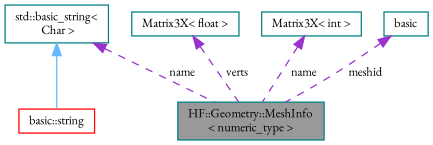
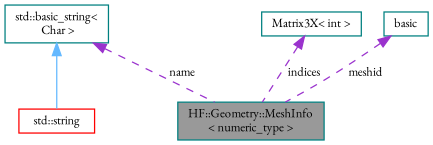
  digraph {
    fontname="EB Garamond"
    node [color=teal fillcolor=white fontname="EB Garamond" fontsize=10 shape=box style=filled]
    edge [color=darkorchid3 dir=back fontname="EB Garamond" fontsize=10 labelfontname=Helvetica labelfontsize=10 style=dashed]
    n1 [fillcolor=grey60 fontcolor=black height=0.2 label="HF::Geometry::MeshInfo\l\< numeric_type \>" width=0.4]
    n2 [height=0.2 label=basic width=0.4]
-   n3 [color=red height=0.2 label="basic::string" width=0.4]
+   n3 [color=red height=0.2 label="std::string" width=0.4]
    n4 [height=0.2 label="std::basic_string\<\l Char \>" width=0.4]
-   n5 [height=0.2 label="Matrix3X\< float \>" width=0.4]
    n6 [height=0.2 label="Matrix3X\< int \>" width=0.4]
    n2 -> n1 [label=" meshid"]
    n4 -> n1 [label=" name"]
    n4 -> n3 [color=steelblue1 style=solid]
-   n5 -> n1 [label=" verts"]
-   n6 -> n1 [label=" name"]
+   n6 -> n1 [label=" indices"]
  }
